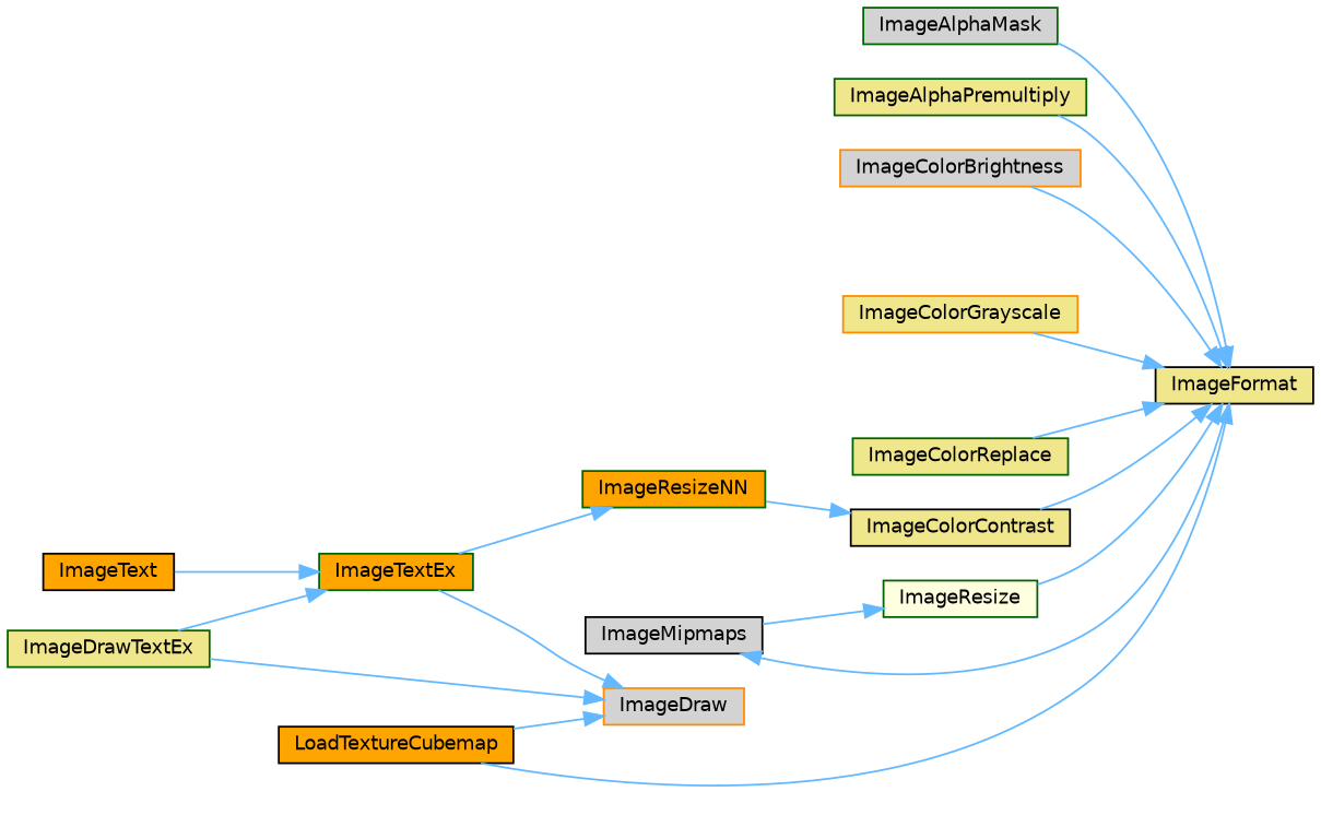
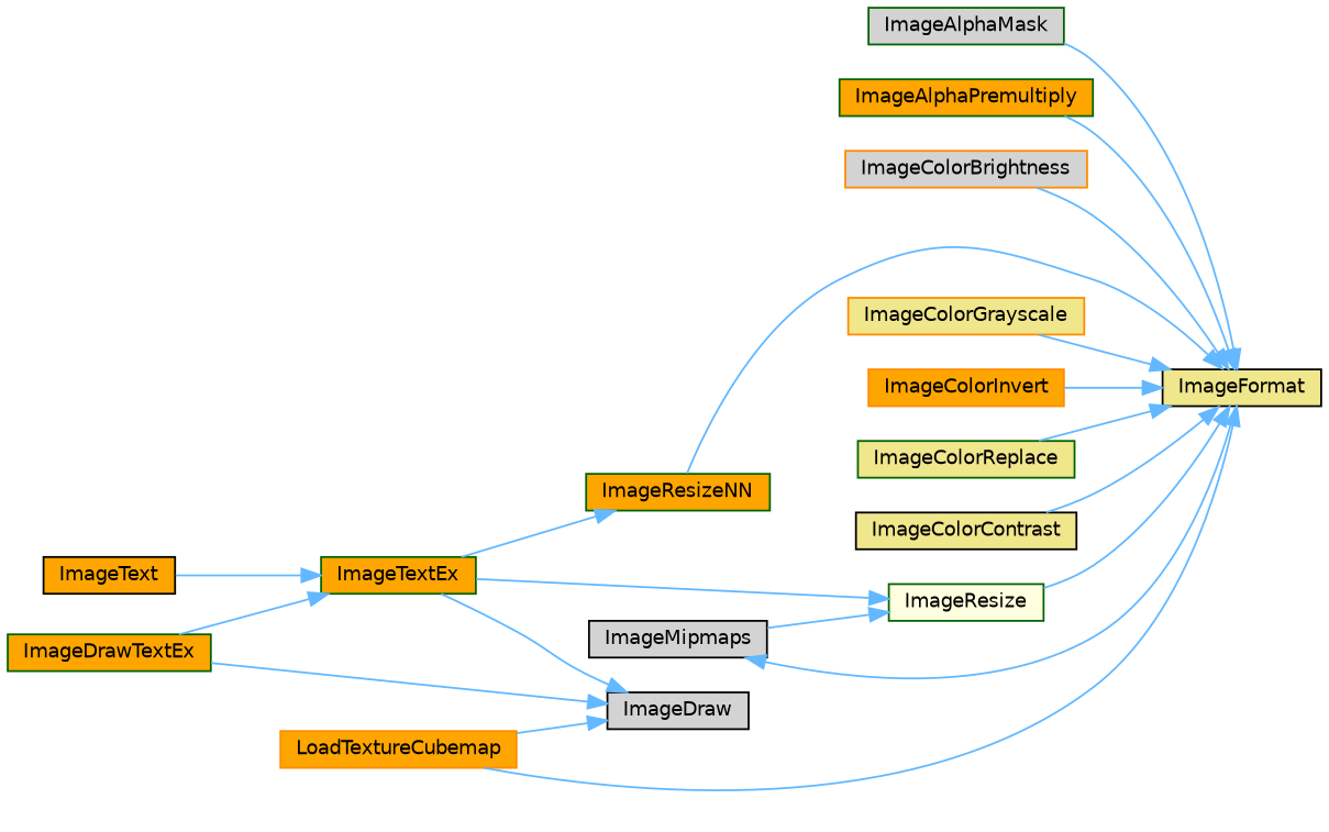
  digraph {
    fontname="DejaVu Sans"
    rankdir=RL
    node [color=darkgreen fillcolor=khaki fontname="DejaVu Sans" fontsize=10 shape=box style=filled]
    edge [color=steelblue1 dir=back fontname="DejaVu Sans" fontsize=10 labelfontname=Helvetica labelfontsize=10 style=solid]
    n1 [color=black fontcolor=black height=0.2 label=ImageFormat width=0.4]
    n2 [fillcolor=lightgrey height=0.2 label=ImageAlphaMask width=0.4]
-   n3 [height=0.2 label=ImageAlphaPremultiply width=0.4]
+   n3 [fillcolor=orange height=0.2 label=ImageAlphaPremultiply width=0.4]
    n4 [color=darkorange fillcolor=lightgrey height=0.2 label=ImageColorBrightness width=0.4]
    n5 [color=black height=0.2 label=ImageColorContrast width=0.4]
    n6 [color=darkorange height=0.2 label=ImageColorGrayscale width=0.4]
+   n7 [color=darkorange fillcolor=orange height=0.2 label=ImageColorInvert width=0.4]
    n8 [height=0.2 label=ImageColorReplace width=0.4]
    n9 [fillcolor=lightyellow height=0.2 label=ImageResize width=0.4]
-   n10 [color=black fillcolor=orange height=0.2 label=LoadTextureCubemap width=0.4]
+   n10 [color=darkorange fillcolor=orange height=0.2 label=LoadTextureCubemap width=0.4]
    n11 [fillcolor=orange height=0.2 label=ImageResizeNN width=0.4]
    n12 [fillcolor=orange height=0.2 label=ImageTextEx width=0.4]
    n13 [color=black fillcolor=lightgrey height=0.2 label=ImageMipmaps width=0.4]
-   n14 [color=darkorange fillcolor=lightgrey height=0.2 label=ImageDraw width=0.4]
-   n15 [height=0.2 label=ImageDrawTextEx width=0.4]
+   n14 [color=black fillcolor=lightgrey height=0.2 label=ImageDraw width=0.4]
+   n15 [fillcolor=orange height=0.2 label=ImageDrawTextEx width=0.4]
    n16 [color=black fillcolor=orange height=0.2 label=ImageText width=0.4]
    n1 -> n2
    n1 -> n3
    n1 -> n4
    n1 -> n5
    n1 -> n6
+   n1 -> n7
    n1 -> n8
    n1 -> n9
    n1 -> n10
-   n5 -> n11
+   n1 -> n11
+   n9 -> n12
    n9 -> n13
    n11 -> n12
    n12 -> n15
    n12 -> n16
    n13 -> n1
    n14 -> n10
    n14 -> n12
    n14 -> n15
  }
